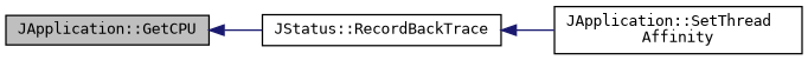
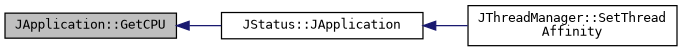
  digraph {
    fontname="DejaVu Sans Mono"
    rankdir=LR
    node [color=black fillcolor=white fontname="DejaVu Sans Mono" fontsize=10 shape=record style=filled]
    edge [color=midnightblue dir=back fontname="DejaVu Sans Mono" fontsize=10 labelfontname=Helvetica labelfontsize=10 style=solid]
    n1 [fillcolor=grey75 fontcolor=black height=0.2 label="JApplication::GetCPU" width=0.4]
-   n2 [height=0.2 label="JStatus::RecordBackTrace" width=0.4]
-   n3 [height=0.2 label="JApplication::SetThread\lAffinity" width=0.4]
+   n2 [height=0.2 label="JStatus::JApplication" width=0.4]
+   n3 [height=0.2 label="JThreadManager::SetThread\lAffinity" width=0.4]
    n1 -> n2
    n2 -> n3
  }
